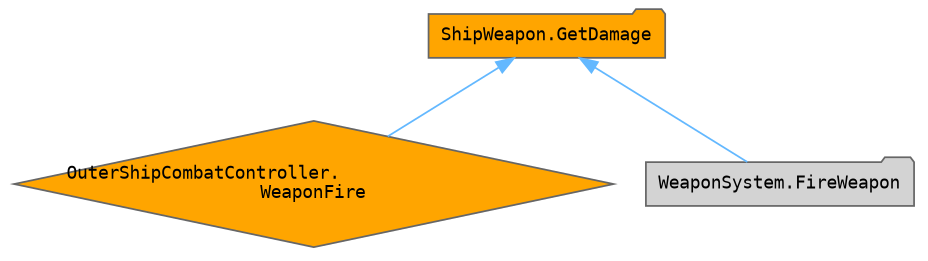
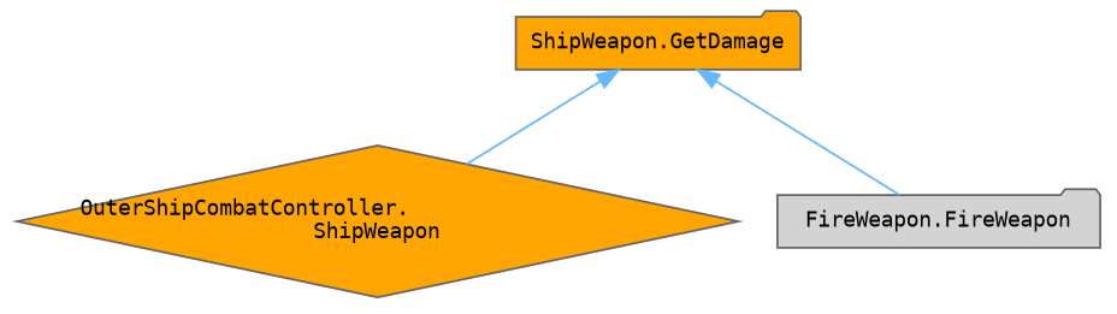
  digraph {
    rankdir=TB
    node [color=grey40 fillcolor=orange fontname=Consolas fontsize=10 margin=0.1 shape=folder style=filled]
    edge [color=steelblue1 dir=back fontname=Helvetica fontsize=10 labelfontname=Helvetica labelfontsize=10 style=solid]
    n1 [color=gray40 fontcolor=black height=0.2 label="ShipWeapon.GetDamage" width=0.4]
-   n2 [height=0.2 label="OuterShipCombatController.\lWeaponFire" shape=diamond width=0.4]
-   n3 [fillcolor=lightgrey height=0.2 label="WeaponSystem.FireWeapon" width=0.4]
+   n2 [height=0.2 label="OuterShipCombatController.\lShipWeapon" shape=diamond width=0.4]
+   n3 [fillcolor=lightgrey height=0.2 label="FireWeapon.FireWeapon" width=0.4]
    n1 -> n2
    n1 -> n3
  }
